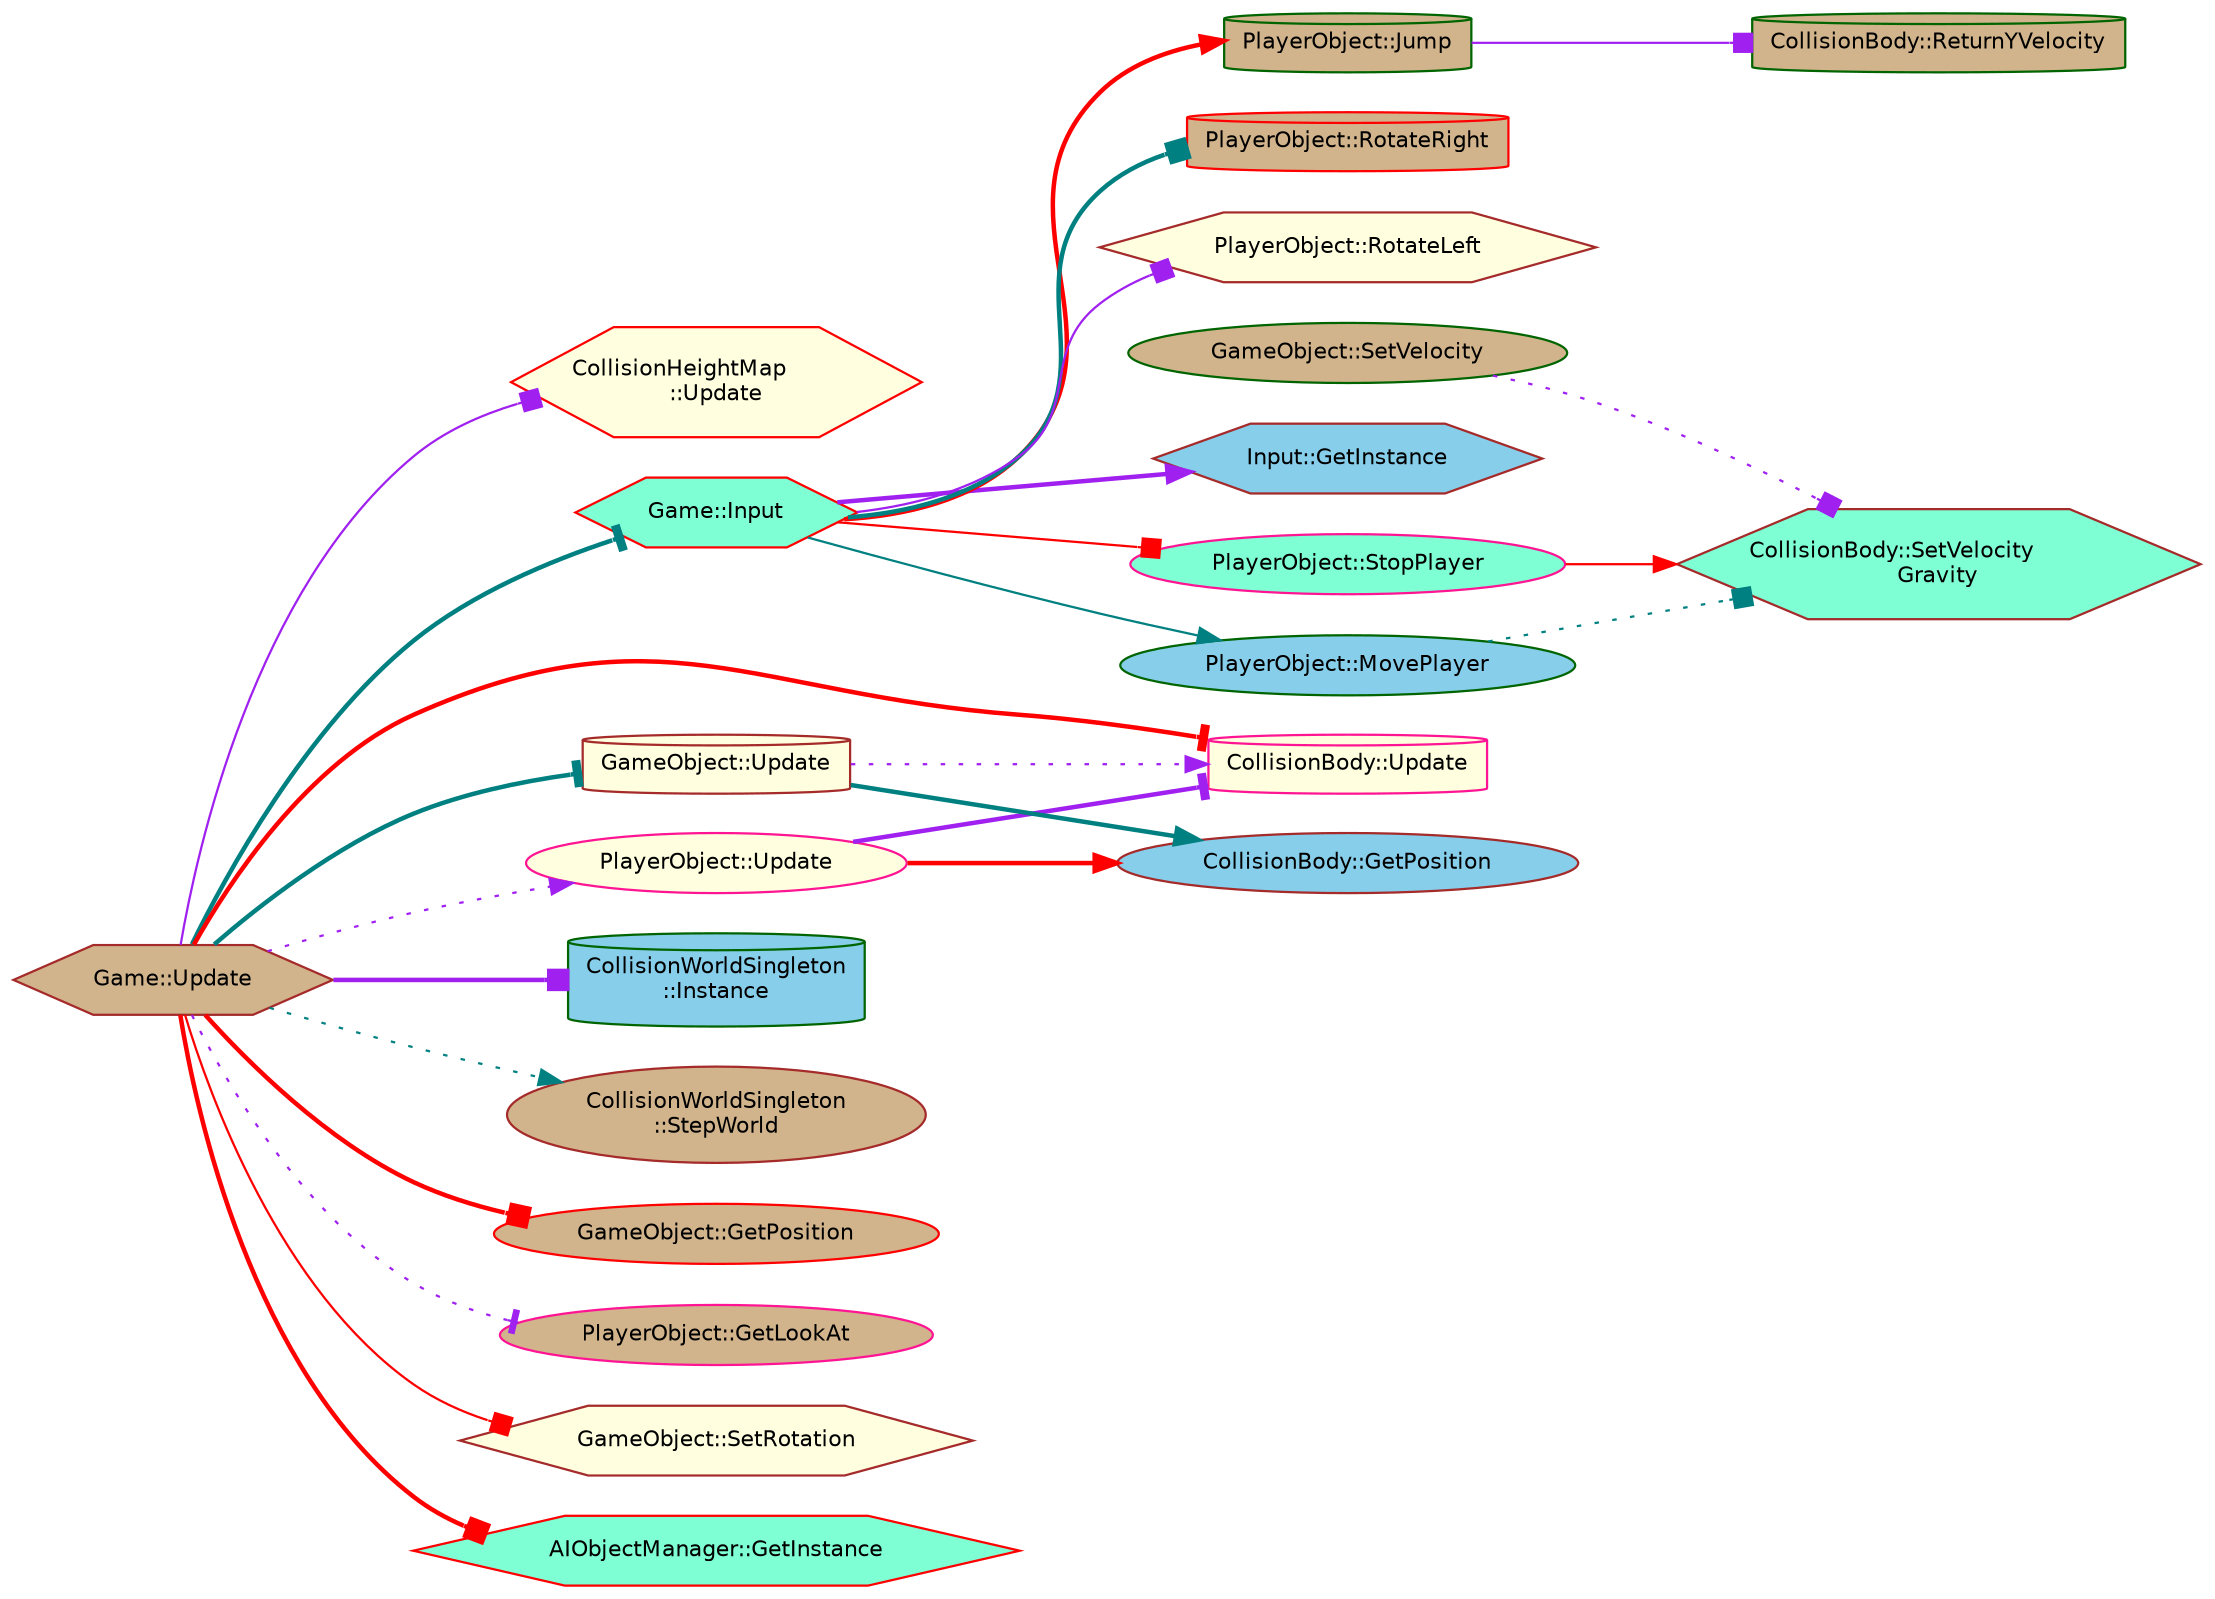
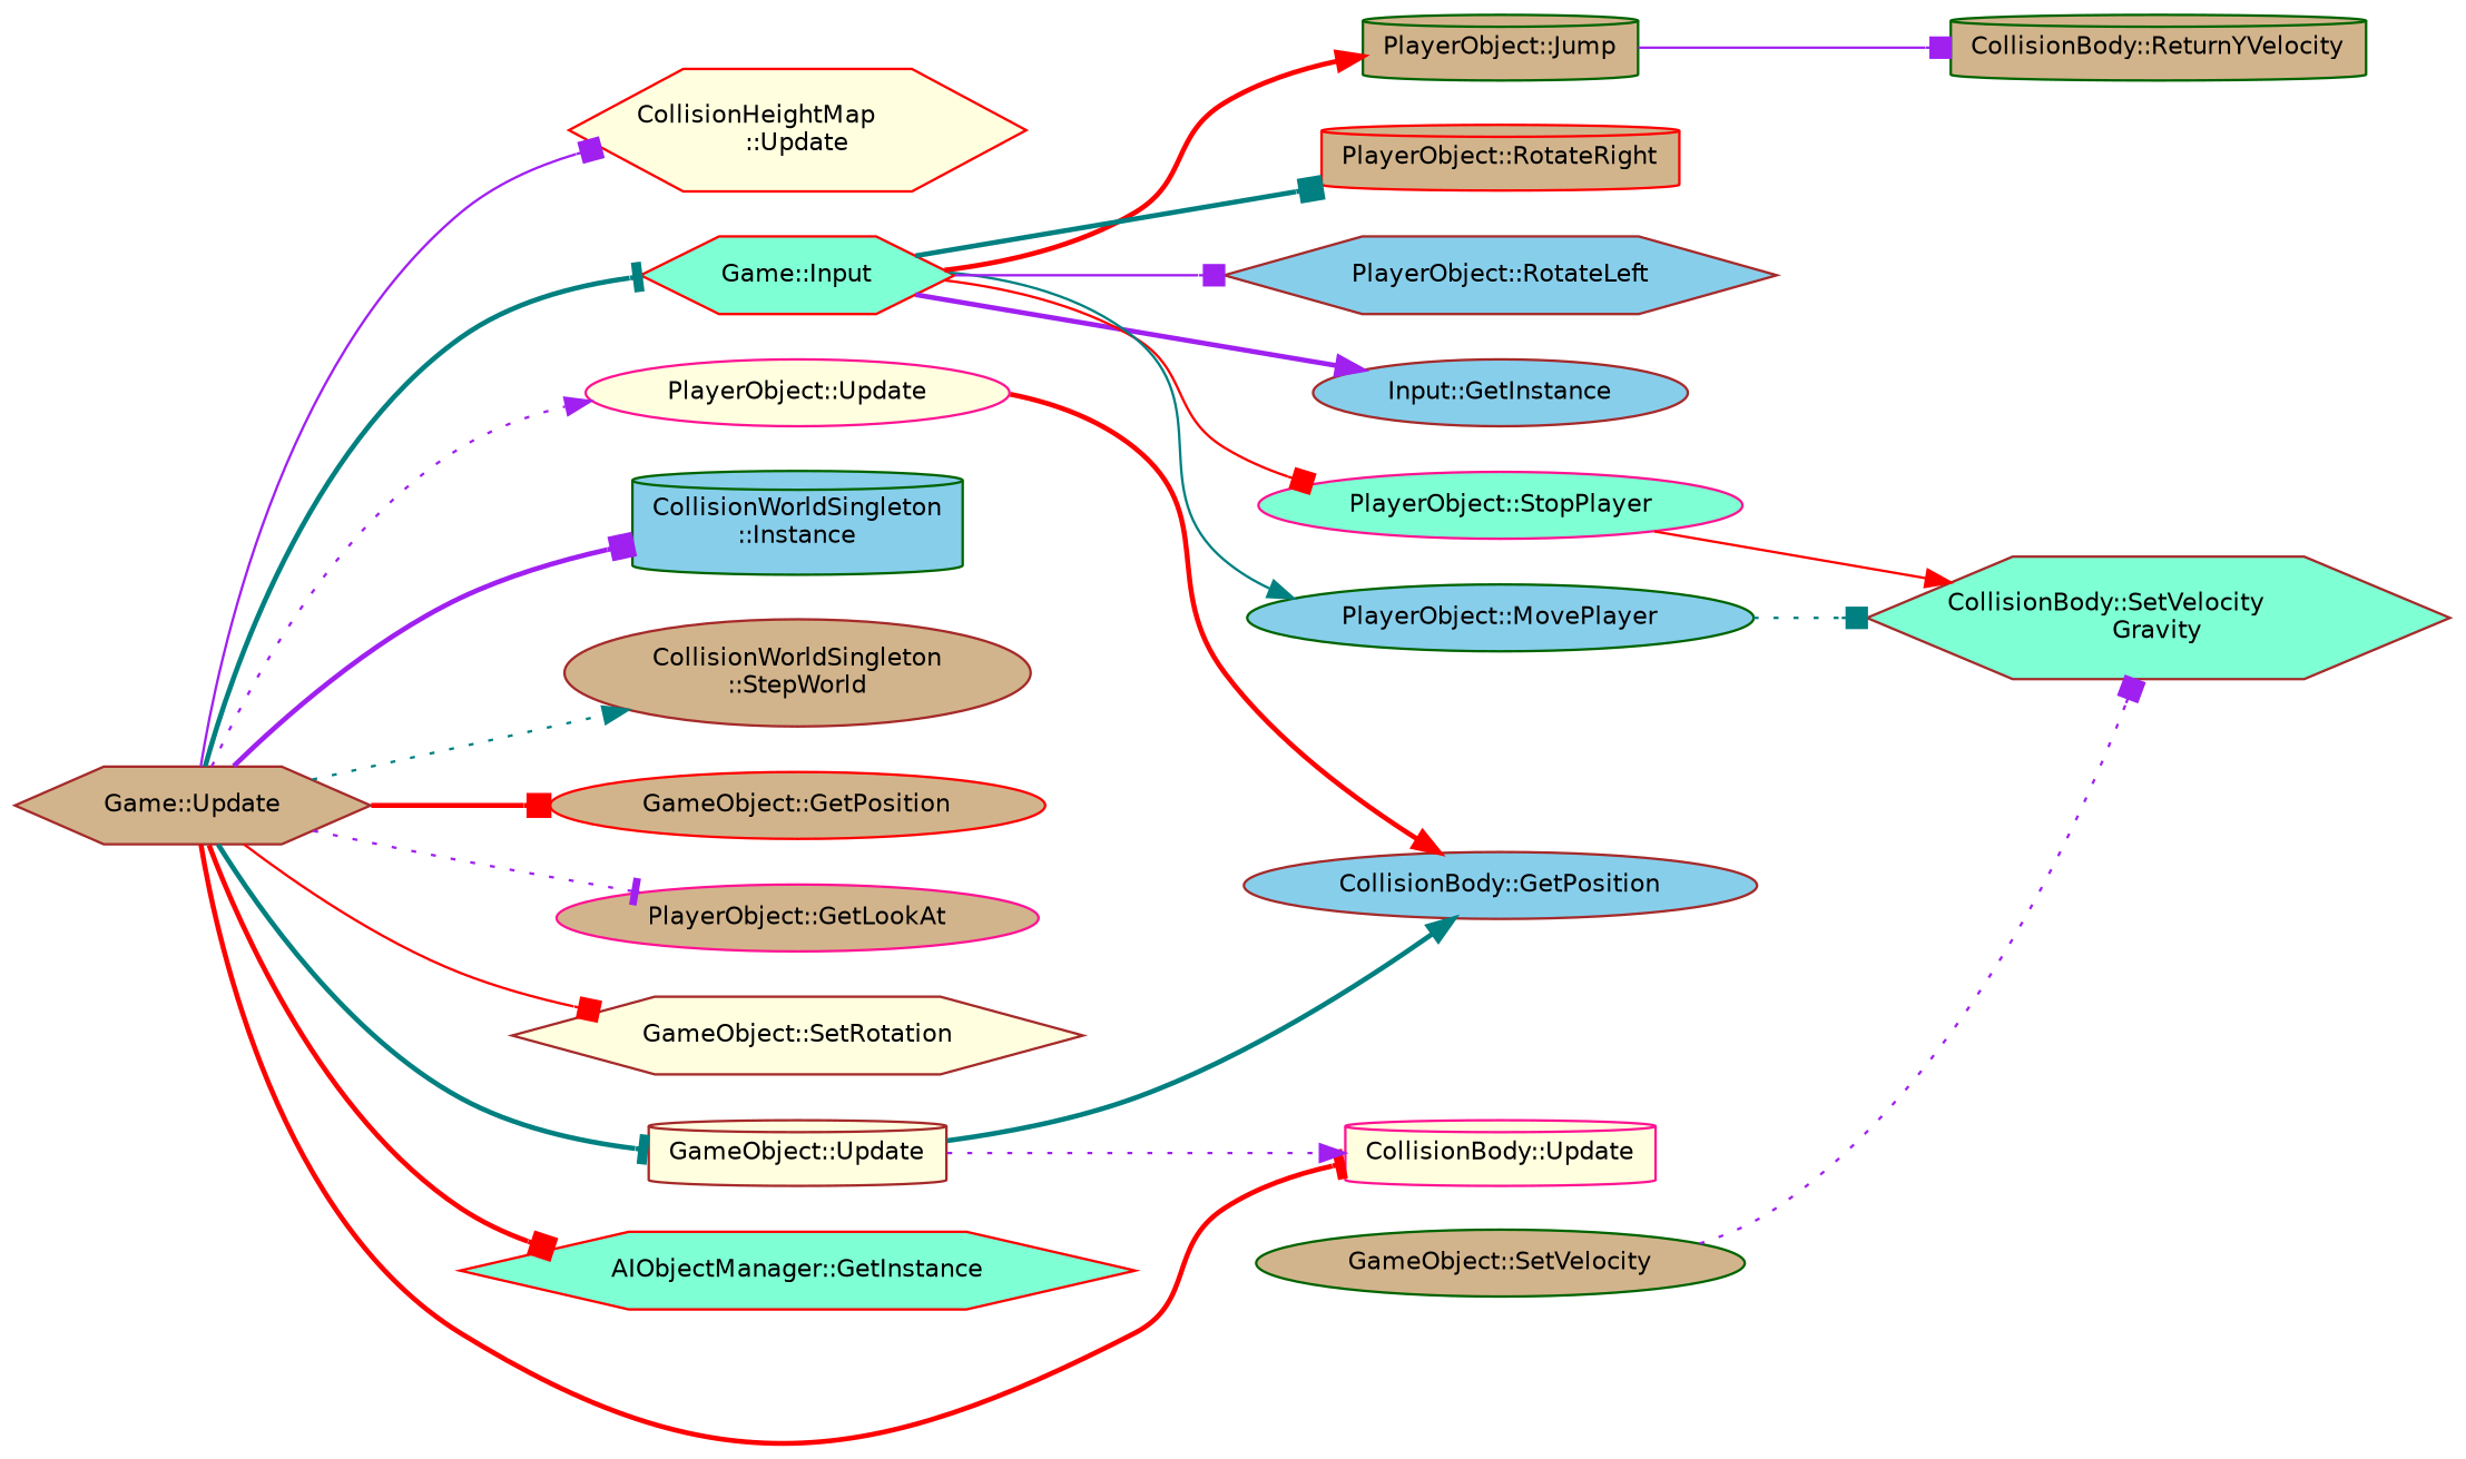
  digraph {
    rankdir=LR
    node [color=brown fillcolor=tan fontname=Helvetica fontsize=10 shape=hexagon style=filled]
    edge [arrowhead=box color=purple fontname=Helvetica fontsize=10 labelfontname=Helvetica labelfontsize=10 style=bold]
    n1 [fontcolor=black height=0.2 label="Game::Update" width=0.4]
    n2 [color=red fillcolor=lightyellow height=0.2 label="CollisionHeightMap\l::Update" width=0.4]
    n3 [color=red fillcolor=aquamarine height=0.2 label="Game::Input" width=0.4]
    n4 [color=deeppink fillcolor=lightyellow height=0.2 label="PlayerObject::Update" shape=ellipse width=0.4]
    n5 [color=darkgreen fillcolor=skyblue height=0.2 label="CollisionWorldSingleton\l::Instance" shape=cylinder width=0.4]
    n6 [height=0.2 label="CollisionWorldSingleton\l::StepWorld" shape=ellipse width=0.4]
    n7 [color=red height=0.2 label="GameObject::GetPosition" shape=ellipse width=0.4]
    n8 [color=deeppink height=0.2 label="PlayerObject::GetLookAt" shape=ellipse width=0.4]
    n9 [fillcolor=lightyellow height=0.2 label="GameObject::SetRotation" width=0.4]
    n10 [fillcolor=lightyellow height=0.2 label="GameObject::Update" shape=cylinder width=0.4]
    n11 [color=red fillcolor=aquamarine height=0.2 label="AIObjectManager::GetInstance" width=0.4]
    n12 [color=deeppink fillcolor=lightyellow height=0.2 label="CollisionBody::Update" shape=cylinder width=0.4]
-   n13 [fillcolor=skyblue height=0.2 label="Input::GetInstance" width=0.4]
+   n13 [fillcolor=skyblue height=0.2 label="Input::GetInstance" shape=ellipse width=0.4]
    n14 [color=deeppink fillcolor=aquamarine height=0.2 label="PlayerObject::StopPlayer" shape=ellipse width=0.4]
    n15 [color=darkgreen height=0.2 label="PlayerObject::Jump" shape=cylinder width=0.4]
    n16 [color=darkgreen fillcolor=skyblue height=0.2 label="PlayerObject::MovePlayer" shape=ellipse width=0.4]
    n17 [color=red height=0.2 label="PlayerObject::RotateRight" shape=cylinder width=0.4]
-   n18 [fillcolor=lightyellow height=0.2 label="PlayerObject::RotateLeft" width=0.4]
+   n18 [fillcolor=skyblue height=0.2 label="PlayerObject::RotateLeft" width=0.4]
    n19 [fillcolor=skyblue height=0.2 label="CollisionBody::GetPosition" shape=ellipse width=0.4]
    n20 [color=darkgreen height=0.2 label="GameObject::SetVelocity" shape=ellipse width=0.4]
    n21 [fillcolor=aquamarine height=0.2 label="CollisionBody::SetVelocity\lGravity" width=0.4]
    n22 [color=darkgreen height=0.2 label="CollisionBody::ReturnYVelocity" shape=cylinder width=0.4]
    n1 -> n2 [style=solid]
    n1 -> n3 [arrowhead=tee color=teal]
    n1 -> n4 [arrowhead=normal style=dotted]
    n1 -> n5
    n1 -> n6 [arrowhead=normal color=teal style=dotted]
    n1 -> n7 [color=red]
    n1 -> n8 [arrowhead=tee style=dotted]
    n1 -> n9 [color=red style=solid]
    n1 -> n10 [arrowhead=tee color=teal]
    n1 -> n11 [color=red]
    n1 -> n12 [arrowhead=tee color=red]
    n3 -> n13 [arrowhead=normal]
    n3 -> n14 [color=red style=solid]
    n3 -> n15 [arrowhead=normal color=red]
    n3 -> n16 [arrowhead=normal color=teal style=solid]
    n3 -> n17 [color=teal]
    n3 -> n18 [style=solid]
-   n4 -> n12 [arrowhead=tee]
    n4 -> n19 [arrowhead=normal color=red]
    n10 -> n12 [arrowhead=normal style=dotted]
    n10 -> n19 [arrowhead=normal color=teal]
    n14 -> n21 [arrowhead=normal color=red style=solid]
    n15 -> n22 [style=solid]
    n16 -> n21 [color=teal style=dotted]
    n20 -> n21 [style=dotted]
  }
